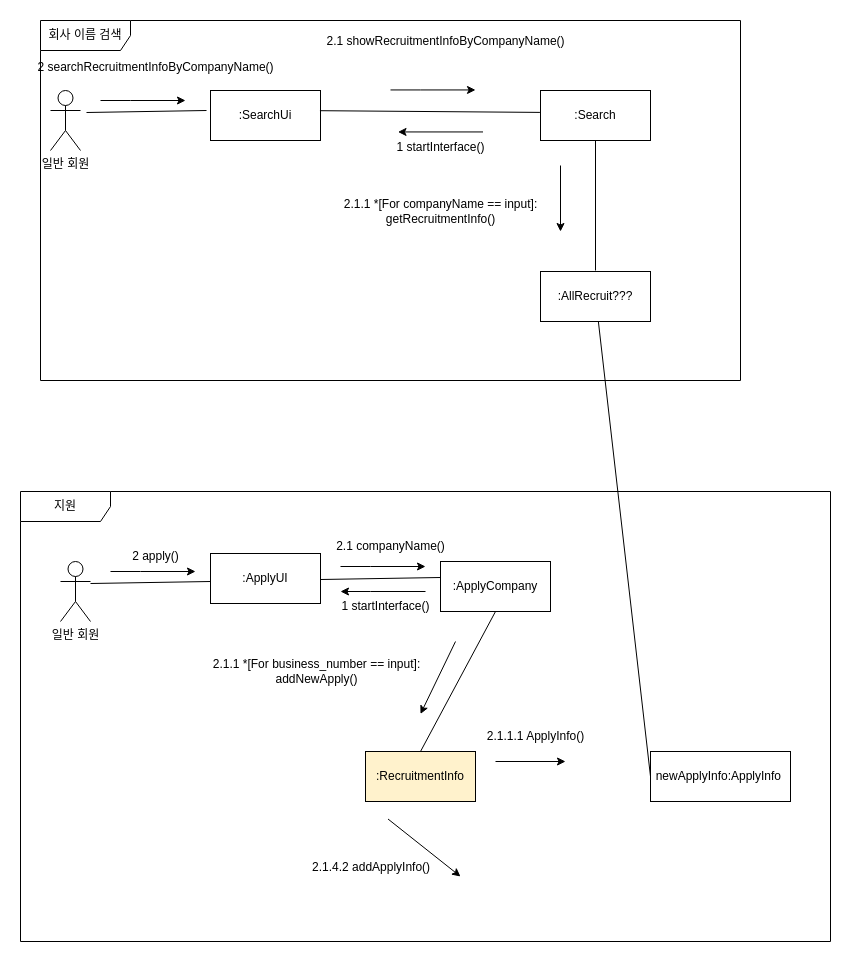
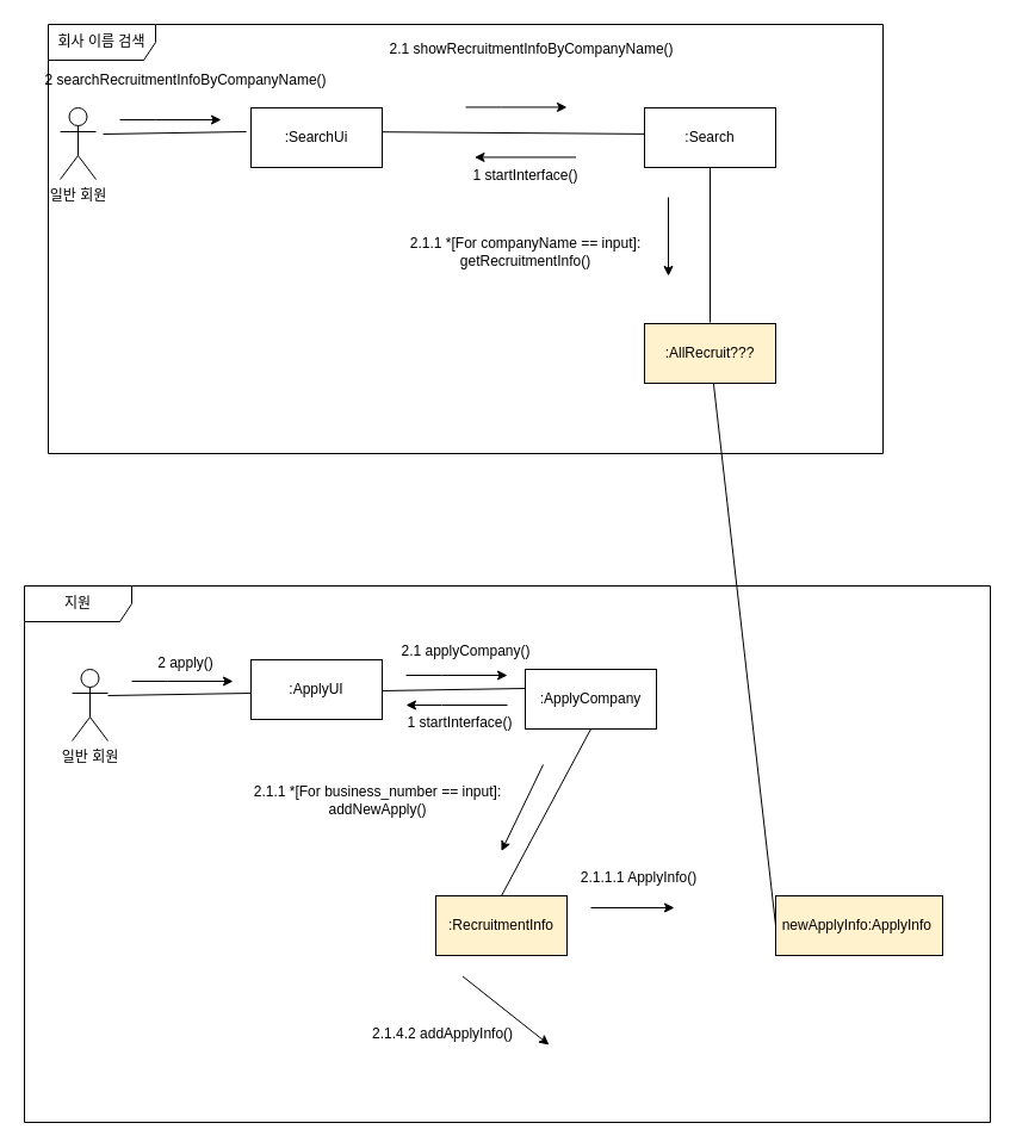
  <mxCell id="0" />
  <mxCell id="1" parent="0" />
  <mxCell id="2" value="일반 회원" style="shape=umlActor;verticalLabelPosition=bottom;verticalAlign=top;html=1;outlineConnect=0;" parent="1" vertex="1"><mxGeometry x="50" y="90" width="30" height="60" as="geometry" /></mxCell>
  <mxCell id="3" value="" style="endArrow=none;html=1;rounded=0;" parent="1" edge="1"><mxGeometry width="50" height="50" relative="1" as="geometry"><mxPoint x="86" y="112" as="sourcePoint" /><mxPoint x="206" y="110" as="targetPoint" /></mxGeometry></mxCell>
  <mxCell id="4" value=":SearchUi" style="html=1;whiteSpace=wrap;" parent="1" vertex="1"><mxGeometry x="210" y="90" width="110" height="50" as="geometry" /></mxCell>
  <mxCell id="5" value=":Search" style="html=1;whiteSpace=wrap;" parent="1" vertex="1"><mxGeometry x="540" y="90" width="110" height="50" as="geometry" /></mxCell>
  <mxCell id="6" value="" style="endArrow=none;html=1;rounded=0;entryX=-0.005;entryY=0.438;entryDx=0;entryDy=0;entryPerimeter=0;exitX=0.995;exitY=0.404;exitDx=0;exitDy=0;exitPerimeter=0;" parent="1" edge="1" target="5" source="4"><mxGeometry width="50" height="50" relative="1" as="geometry"><mxPoint x="317" y="108" as="sourcePoint" /><mxPoint x="437" y="106" as="targetPoint" /></mxGeometry></mxCell>
  <mxCell id="7" value="회사 이름 검색" style="shape=umlFrame;whiteSpace=wrap;html=1;pointerEvents=0;width=90;height=30;" parent="1" vertex="1"><mxGeometry x="40" y="20" width="700" height="360" as="geometry" /></mxCell>
  <mxCell id="8" value="" style="endArrow=none;html=1;rounded=0;exitX=0.5;exitY=0;exitDx=0;exitDy=0;entryX=0.5;entryY=1;entryDx=0;entryDy=0;" parent="1" target="5" edge="1"><mxGeometry width="50" height="50" relative="1" as="geometry"><mxPoint x="595" y="270" as="sourcePoint" /><mxPoint x="458" y="140" as="targetPoint" /></mxGeometry></mxCell>
  <mxCell id="9" value="" style="endArrow=classic;html=1;rounded=0;" parent="1" edge="1"><mxGeometry width="50" height="50" relative="1" as="geometry"><mxPoint x="370" y="260" as="sourcePoint" /><mxPoint x="370" y="260" as="targetPoint" /></mxGeometry></mxCell>
  <mxCell id="10" value="" style="endArrow=classic;html=1;rounded=0;" parent="1" edge="1"><mxGeometry width="50" height="50" relative="1" as="geometry"><mxPoint x="560" y="165" as="sourcePoint" /><mxPoint x="560" y="231" as="targetPoint" /></mxGeometry></mxCell>
  <mxCell id="11" value="2.1.1 *[For companyName == input]:&lt;br&gt;getRecruitmentInfo()" style="text;html=1;align=center;verticalAlign=middle;resizable=0;points=[];autosize=1;strokeColor=none;fillColor=none;" parent="1" vertex="1"><mxGeometry x="330" y="191" width="220" height="40" as="geometry" /></mxCell>
  <mxCell id="12" value="" style="endArrow=classic;html=1;rounded=0;" parent="1" edge="1"><mxGeometry width="50" height="50" relative="1" as="geometry"><mxPoint x="482.5" y="131.44" as="sourcePoint" /><mxPoint x="397.5" y="131.44" as="targetPoint" /><Array as="points"><mxPoint x="427.5" y="131.44" /></Array></mxGeometry></mxCell>
  <mxCell id="13" value="1 startInterface()" style="text;html=1;align=center;verticalAlign=middle;resizable=0;points=[];autosize=1;strokeColor=none;fillColor=none;" parent="1" vertex="1"><mxGeometry x="385" y="132" width="110" height="30" as="geometry" /></mxCell>
  <mxCell id="14" value="" style="endArrow=classic;html=1;rounded=0;" parent="1" edge="1"><mxGeometry width="50" height="50" relative="1" as="geometry"><mxPoint x="100" y="100" as="sourcePoint" /><mxPoint x="185" y="100" as="targetPoint" /><Array as="points"><mxPoint x="130" y="100" /></Array></mxGeometry></mxCell>
  <mxCell id="15" value="2 searchRecruitmentInfoByCompanyName()" style="text;html=1;align=center;verticalAlign=middle;resizable=0;points=[];autosize=1;strokeColor=none;fillColor=none;" parent="1" vertex="1"><mxGeometry x="25" y="52" width="260" height="30" as="geometry" /></mxCell>
  <mxCell id="16" value="2.1 showRecruitmentInfoByCompanyName()" style="text;html=1;align=center;verticalAlign=middle;resizable=0;points=[];autosize=1;strokeColor=none;fillColor=none;" parent="1" vertex="1"><mxGeometry x="315" y="26" width="260" height="30" as="geometry" /></mxCell>
  <mxCell id="17" value="" style="endArrow=classic;html=1;rounded=0;" parent="1" edge="1"><mxGeometry width="50" height="50" relative="1" as="geometry"><mxPoint x="390" y="89.44" as="sourcePoint" /><mxPoint x="475" y="89.44" as="targetPoint" /><Array as="points"><mxPoint x="420" y="89.44" /></Array></mxGeometry></mxCell>
  <mxCell id="18" value="일반 회원" style="shape=umlActor;verticalLabelPosition=bottom;verticalAlign=top;html=1;outlineConnect=0;" parent="1" vertex="1"><mxGeometry x="60" y="561" width="30" height="60" as="geometry" /></mxCell>
  <mxCell id="19" value="" style="endArrow=none;html=1;rounded=0;" parent="1" edge="1"><mxGeometry width="50" height="50" relative="1" as="geometry"><mxPoint x="90" y="583" as="sourcePoint" /><mxPoint x="210" y="581" as="targetPoint" /></mxGeometry></mxCell>
  <mxCell id="20" value=":ApplyUI" style="html=1;whiteSpace=wrap;" parent="1" vertex="1"><mxGeometry x="210" y="553" width="110" height="50" as="geometry" /></mxCell>
  <mxCell id="21" value=":ApplyCompany" style="html=1;whiteSpace=wrap;" parent="1" vertex="1"><mxGeometry x="440" y="561" width="110" height="50" as="geometry" /></mxCell>
  <mxCell id="22" value="" style="endArrow=none;html=1;rounded=0;" parent="1" edge="1"><mxGeometry width="50" height="50" relative="1" as="geometry"><mxPoint x="320" y="579" as="sourcePoint" /><mxPoint x="440" y="577" as="targetPoint" /></mxGeometry></mxCell>
  <mxCell id="23" value="지원" style="shape=umlFrame;whiteSpace=wrap;html=1;pointerEvents=0;width=90;height=30;" parent="1" vertex="1"><mxGeometry x="20" y="491" width="810" height="450" as="geometry" /></mxCell>
  <mxCell id="24" value=":RecruitmentInfo" style="html=1;whiteSpace=wrap;fillColor=#fff2cc;" parent="1" vertex="1"><mxGeometry x="365" y="751" width="110" height="50" as="geometry" /></mxCell>
  <mxCell id="25" value="" style="endArrow=none;html=1;rounded=0;exitX=0.5;exitY=0;exitDx=0;exitDy=0;entryX=0.5;entryY=1;entryDx=0;entryDy=0;" parent="1" source="24" target="21" edge="1"><mxGeometry width="50" height="50" relative="1" as="geometry"><mxPoint x="320" y="741" as="sourcePoint" /><mxPoint x="461" y="611" as="targetPoint" /></mxGeometry></mxCell>
  <mxCell id="26" value="" style="endArrow=classic;html=1;rounded=0;" parent="1" edge="1"><mxGeometry width="50" height="50" relative="1" as="geometry"><mxPoint x="480" y="741" as="sourcePoint" /><mxPoint x="480" y="741" as="targetPoint" /></mxGeometry></mxCell>
  <mxCell id="27" value="" style="endArrow=classic;html=1;rounded=0;" parent="1" edge="1"><mxGeometry width="50" height="50" relative="1" as="geometry"><mxPoint x="455" y="641" as="sourcePoint" /><mxPoint x="420" y="713.5" as="targetPoint" /></mxGeometry></mxCell>
  <mxCell id="28" value="" style="endArrow=classic;html=1;rounded=0;" parent="1" edge="1"><mxGeometry width="50" height="50" relative="1" as="geometry"><mxPoint x="425" y="591" as="sourcePoint" /><mxPoint x="340" y="591" as="targetPoint" /><Array as="points"><mxPoint x="370" y="591" /></Array></mxGeometry></mxCell>
  <mxCell id="29" value="1 startInterface()" style="text;html=1;align=center;verticalAlign=middle;resizable=0;points=[];autosize=1;strokeColor=none;fillColor=none;" parent="1" vertex="1"><mxGeometry x="330" y="591" width="110" height="30" as="geometry" /></mxCell>
  <mxCell id="30" value="" style="endArrow=classic;html=1;rounded=0;" parent="1" edge="1"><mxGeometry width="50" height="50" relative="1" as="geometry"><mxPoint x="110" y="571" as="sourcePoint" /><mxPoint x="195" y="571" as="targetPoint" /><Array as="points"><mxPoint x="140" y="571" /></Array></mxGeometry></mxCell>
  <mxCell id="31" value="2 apply()" style="text;html=1;align=center;verticalAlign=middle;resizable=0;points=[];autosize=1;strokeColor=none;fillColor=none;" parent="1" vertex="1"><mxGeometry x="120" y="541" width="70" height="30" as="geometry" /></mxCell>
- <mxCell id="32" value="2.1 companyName()" style="text;html=1;align=center;verticalAlign=middle;resizable=0;points=[];autosize=1;strokeColor=none;fillColor=none;" parent="1" vertex="1"><mxGeometry x="325" y="531" width="130" height="30" as="geometry" /></mxCell>
+ <mxCell id="32" value="2.1 applyCompany()" style="text;html=1;align=center;verticalAlign=middle;resizable=0;points=[];autosize=1;strokeColor=none;fillColor=none;" parent="1" vertex="1"><mxGeometry x="325" y="531" width="130" height="30" as="geometry" /></mxCell>
  <mxCell id="33" value="" style="endArrow=classic;html=1;rounded=0;" parent="1" edge="1"><mxGeometry width="50" height="50" relative="1" as="geometry"><mxPoint x="340" y="566" as="sourcePoint" /><mxPoint x="425" y="566" as="targetPoint" /><Array as="points"><mxPoint x="370" y="566" /></Array></mxGeometry></mxCell>
- <mxCell id="34" value="newApplyInfo:ApplyInfo&amp;nbsp;" style="html=1;whiteSpace=wrap;" parent="1" vertex="1"><mxGeometry x="650" y="751" width="140" height="50" as="geometry" /></mxCell>
+ <mxCell id="34" value="newApplyInfo:ApplyInfo&amp;nbsp;" style="html=1;whiteSpace=wrap;fillColor=#fff2cc;" parent="1" vertex="1"><mxGeometry x="650" y="751" width="140" height="50" as="geometry" /></mxCell>
  <mxCell id="35" value="" style="endArrow=none;html=1;rounded=0;exitX=0;exitY=0.5;exitDx=0;exitDy=0;" parent="1" source="34" target="38" edge="1"><mxGeometry width="50" height="50" relative="1" as="geometry"><mxPoint x="430" y="761" as="sourcePoint" /><mxPoint x="505" y="621" as="targetPoint" /></mxGeometry></mxCell>
  <mxCell id="36" value="" style="endArrow=classic;html=1;rounded=0;" parent="1" edge="1"><mxGeometry width="50" height="50" relative="1" as="geometry"><mxPoint x="495" y="761" as="sourcePoint" /><mxPoint x="565" y="761" as="targetPoint" /></mxGeometry></mxCell>
  <mxCell id="37" value="2.1.1.1 ApplyInfo()" style="text;html=1;align=center;verticalAlign=middle;resizable=0;points=[];autosize=1;strokeColor=none;fillColor=none;" parent="1" vertex="1"><mxGeometry x="475" y="721" width="120" height="30" as="geometry" /></mxCell>
- <mxCell id="38" value=":AllRecruit???" style="html=1;whiteSpace=wrap;" vertex="1" parent="1"><mxGeometry x="540" y="271" width="110" height="50" as="geometry" /></mxCell>
+ <mxCell id="38" value=":AllRecruit???" style="html=1;whiteSpace=wrap;fillColor=#fff2cc;" vertex="1" parent="1"><mxGeometry x="540" y="271" width="110" height="50" as="geometry" /></mxCell>
  <mxCell id="39" value="2.1.1 *[For business_number == input]:&lt;br&gt;addNewApply()" style="text;html=1;align=center;verticalAlign=middle;resizable=0;points=[];autosize=1;strokeColor=none;fillColor=none;" vertex="1" parent="1"><mxGeometry x="201" y="651" width="230" height="40" as="geometry" /></mxCell>
  <mxCell id="40" value="&lt;p class=&quot;p1&quot;&gt;2.1.4.2&amp;nbsp;&lt;span style=&quot;background-color: initial;&quot;&gt;addApplyInfo()&lt;/span&gt;&lt;/p&gt;" style="text;whiteSpace=wrap;html=1;" vertex="1" parent="1"><mxGeometry x="310" y="841" width="100" height="60" as="geometry" /></mxCell>
  <mxCell id="41" value="" style="endArrow=classic;html=1;rounded=0;" edge="1" parent="1"><mxGeometry width="50" height="50" relative="1" as="geometry"><mxPoint x="387.5" y="818.5" as="sourcePoint" /><mxPoint x="460" y="876" as="targetPoint" /></mxGeometry></mxCell>
